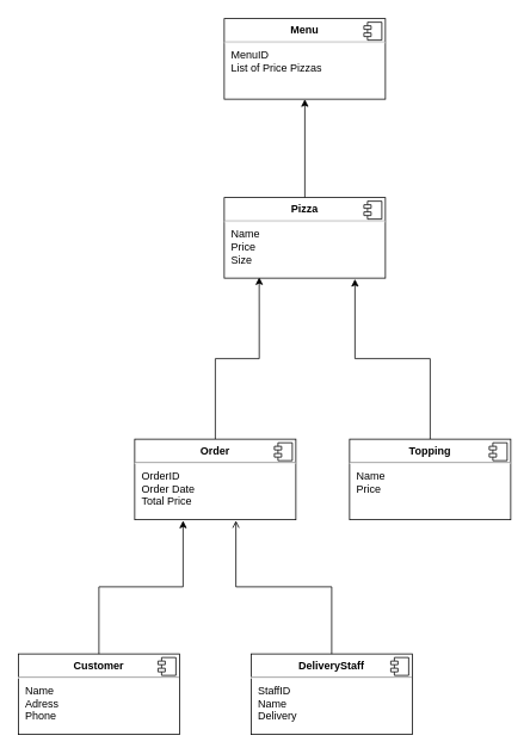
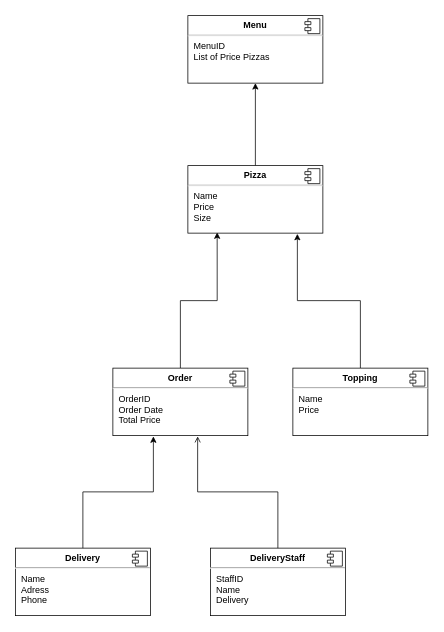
  <mxCell id="0" />
  <mxCell id="1" parent="0" />
- <mxCell id="2" value="&lt;p style=&quot;margin:0px;margin-top:6px;text-align:center;&quot;&gt;&lt;b&gt;Customer&lt;/b&gt;&lt;/p&gt;&lt;hr&gt;&lt;p style=&quot;margin:0px;margin-left:8px;&quot;&gt;Name&lt;br&gt;Adress&lt;/p&gt;&lt;p style=&quot;margin:0px;margin-left:8px;&quot;&gt;Phone&lt;/p&gt;" style="align=left;overflow=fill;html=1;dropTarget=0;whiteSpace=wrap;" vertex="1" parent="1"><mxGeometry x="20" y="730" width="180" height="90" as="geometry" /></mxCell>
+ <mxCell id="2" value="&lt;p style=&quot;margin:0px;margin-top:6px;text-align:center;&quot;&gt;&lt;b&gt;Delivery&lt;/b&gt;&lt;/p&gt;&lt;hr&gt;&lt;p style=&quot;margin:0px;margin-left:8px;&quot;&gt;Name&lt;br&gt;Adress&lt;/p&gt;&lt;p style=&quot;margin:0px;margin-left:8px;&quot;&gt;Phone&lt;/p&gt;" style="align=left;overflow=fill;html=1;dropTarget=0;whiteSpace=wrap;" vertex="1" parent="1"><mxGeometry x="20" y="730" width="180" height="90" as="geometry" /></mxCell>
  <mxCell id="3" value="" style="shape=component;jettyWidth=8;jettyHeight=4;" vertex="1" parent="2"><mxGeometry x="1" width="20" height="20" relative="1" as="geometry"><mxPoint x="-24" y="4" as="offset" /></mxGeometry></mxCell>
  <mxCell id="4" style="edgeStyle=orthogonalEdgeStyle;rounded=0;orthogonalLoop=1;jettySize=auto;html=1;entryX=0.811;entryY=1.011;entryDx=0;entryDy=0;entryPerimeter=0;" edge="1" parent="1" source="5" target="13"><mxGeometry relative="1" as="geometry"><mxPoint x="400" y="350" as="targetPoint" /></mxGeometry></mxCell>
  <mxCell id="5" value="&lt;p style=&quot;margin:0px;margin-top:6px;text-align:center;&quot;&gt;&lt;b&gt;Topping&lt;/b&gt;&lt;/p&gt;&lt;hr&gt;&lt;p style=&quot;margin:0px;margin-left:8px;&quot;&gt;Name&lt;br&gt;Price&lt;/p&gt;" style="align=left;overflow=fill;html=1;dropTarget=0;whiteSpace=wrap;" vertex="1" parent="1"><mxGeometry x="390" y="490" width="180" height="90" as="geometry" /></mxCell>
  <mxCell id="6" value="" style="shape=component;jettyWidth=8;jettyHeight=4;" vertex="1" parent="5"><mxGeometry x="1" width="20" height="20" relative="1" as="geometry"><mxPoint x="-24" y="4" as="offset" /></mxGeometry></mxCell>
  <mxCell id="7" value="&lt;p style=&quot;margin:0px;margin-top:6px;text-align:center;&quot;&gt;&lt;b&gt;DeliveryStaff&lt;/b&gt;&lt;/p&gt;&lt;hr&gt;&lt;p style=&quot;margin:0px;margin-left:8px;&quot;&gt;StaffID&lt;br&gt;Name&lt;br&gt;Delivery&lt;/p&gt;" style="align=left;overflow=fill;html=1;dropTarget=0;whiteSpace=wrap;" vertex="1" parent="1"><mxGeometry x="280" y="730" width="180" height="90" as="geometry" /></mxCell>
  <mxCell id="8" value="" style="shape=component;jettyWidth=8;jettyHeight=4;" vertex="1" parent="7"><mxGeometry x="1" width="20" height="20" relative="1" as="geometry"><mxPoint x="-24" y="4" as="offset" /></mxGeometry></mxCell>
  <mxCell id="9" style="edgeStyle=orthogonalEdgeStyle;rounded=0;orthogonalLoop=1;jettySize=auto;html=1;entryX=0.217;entryY=0.989;entryDx=0;entryDy=0;entryPerimeter=0;" edge="1" parent="1" source="10" target="13"><mxGeometry relative="1" as="geometry"><mxPoint x="290" y="350" as="targetPoint" /></mxGeometry></mxCell>
  <mxCell id="10" value="&lt;p style=&quot;margin:0px;margin-top:6px;text-align:center;&quot;&gt;&lt;b&gt;Order&lt;/b&gt;&lt;/p&gt;&lt;hr&gt;&lt;p style=&quot;margin:0px;margin-left:8px;&quot;&gt;OrderID&lt;br&gt;Order Date&lt;/p&gt;&lt;p style=&quot;margin:0px;margin-left:8px;&quot;&gt;Total Price&lt;/p&gt;" style="align=left;overflow=fill;html=1;dropTarget=0;whiteSpace=wrap;" vertex="1" parent="1"><mxGeometry x="150" y="490" width="180" height="90" as="geometry" /></mxCell>
  <mxCell id="11" value="" style="shape=component;jettyWidth=8;jettyHeight=4;" vertex="1" parent="10"><mxGeometry x="1" width="20" height="20" relative="1" as="geometry"><mxPoint x="-24" y="4" as="offset" /></mxGeometry></mxCell>
  <mxCell id="12" style="edgeStyle=orthogonalEdgeStyle;rounded=0;orthogonalLoop=1;jettySize=auto;html=1;entryX=0.5;entryY=1;entryDx=0;entryDy=0;" edge="1" parent="1" source="13" target="15"><mxGeometry relative="1" as="geometry"><mxPoint x="340" y="120" as="targetPoint" /></mxGeometry></mxCell>
  <mxCell id="13" value="&lt;p style=&quot;margin:0px;margin-top:6px;text-align:center;&quot;&gt;&lt;b&gt;Pizza&lt;/b&gt;&lt;/p&gt;&lt;hr&gt;&lt;p style=&quot;margin:0px;margin-left:8px;&quot;&gt;Name&lt;br&gt;Price&lt;/p&gt;&lt;p style=&quot;margin:0px;margin-left:8px;&quot;&gt;Size&lt;/p&gt;" style="align=left;overflow=fill;html=1;dropTarget=0;whiteSpace=wrap;" vertex="1" parent="1"><mxGeometry x="250" y="220" width="180" height="90" as="geometry" /></mxCell>
  <mxCell id="14" value="" style="shape=component;jettyWidth=8;jettyHeight=4;" vertex="1" parent="13"><mxGeometry x="1" width="20" height="20" relative="1" as="geometry"><mxPoint x="-24" y="4" as="offset" /></mxGeometry></mxCell>
  <mxCell id="15" value="&lt;p style=&quot;margin:0px;margin-top:6px;text-align:center;&quot;&gt;&lt;b&gt;Menu&lt;/b&gt;&lt;/p&gt;&lt;hr&gt;&lt;p style=&quot;margin:0px;margin-left:8px;&quot;&gt;MenuID&lt;br&gt;List of Price Pizzas&lt;/p&gt;" style="align=left;overflow=fill;html=1;dropTarget=0;whiteSpace=wrap;" vertex="1" parent="1"><mxGeometry x="250" y="20" width="180" height="90" as="geometry" /></mxCell>
  <mxCell id="16" value="" style="shape=component;jettyWidth=8;jettyHeight=4;" vertex="1" parent="15"><mxGeometry x="1" width="20" height="20" relative="1" as="geometry"><mxPoint x="-24" y="4" as="offset" /></mxGeometry></mxCell>
  <mxCell id="17" style="edgeStyle=orthogonalEdgeStyle;rounded=0;orthogonalLoop=1;jettySize=auto;html=1;entryX=0.628;entryY=1.011;entryDx=0;entryDy=0;entryPerimeter=0;endArrow=open;" edge="1" parent="1" source="7" target="10"><mxGeometry relative="1" as="geometry" /></mxCell>
  <mxCell id="18" style="edgeStyle=orthogonalEdgeStyle;rounded=0;orthogonalLoop=1;jettySize=auto;html=1;entryX=0.3;entryY=1.011;entryDx=0;entryDy=0;entryPerimeter=0;" edge="1" parent="1" source="2" target="10"><mxGeometry relative="1" as="geometry" /></mxCell>
